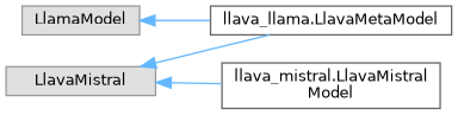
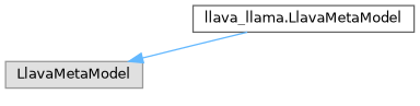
  digraph {
    rankdir=LR
    node [color=grey60 fillcolor="#E0E0E0" fontname=Helvetica fontsize=10 shape=box style=filled]
    edge [color=steelblue1 dir=back fontname=Helvetica fontsize=10 labelfontname=Helvetica labelfontsize=10 style=solid]
-   n1 [height=0.2 label=LlamaModel width=0.4]
    n2 [color=grey40 fillcolor=white height=0.2 label="llava_llama.LlavaMetaModel" width=0.4]
-   n3 [height=0.2 label=LlavaMistral width=0.4]
-   n4 [color=grey40 fillcolor=white height=0.2 label="llava_mistral.LlavaMistral\lModel" width=0.4]
-   n1 -> n2
+   n3 [height=0.2 label=LlavaMetaModel width=0.4]
    n3 -> n2
-   n3 -> n4
  }
